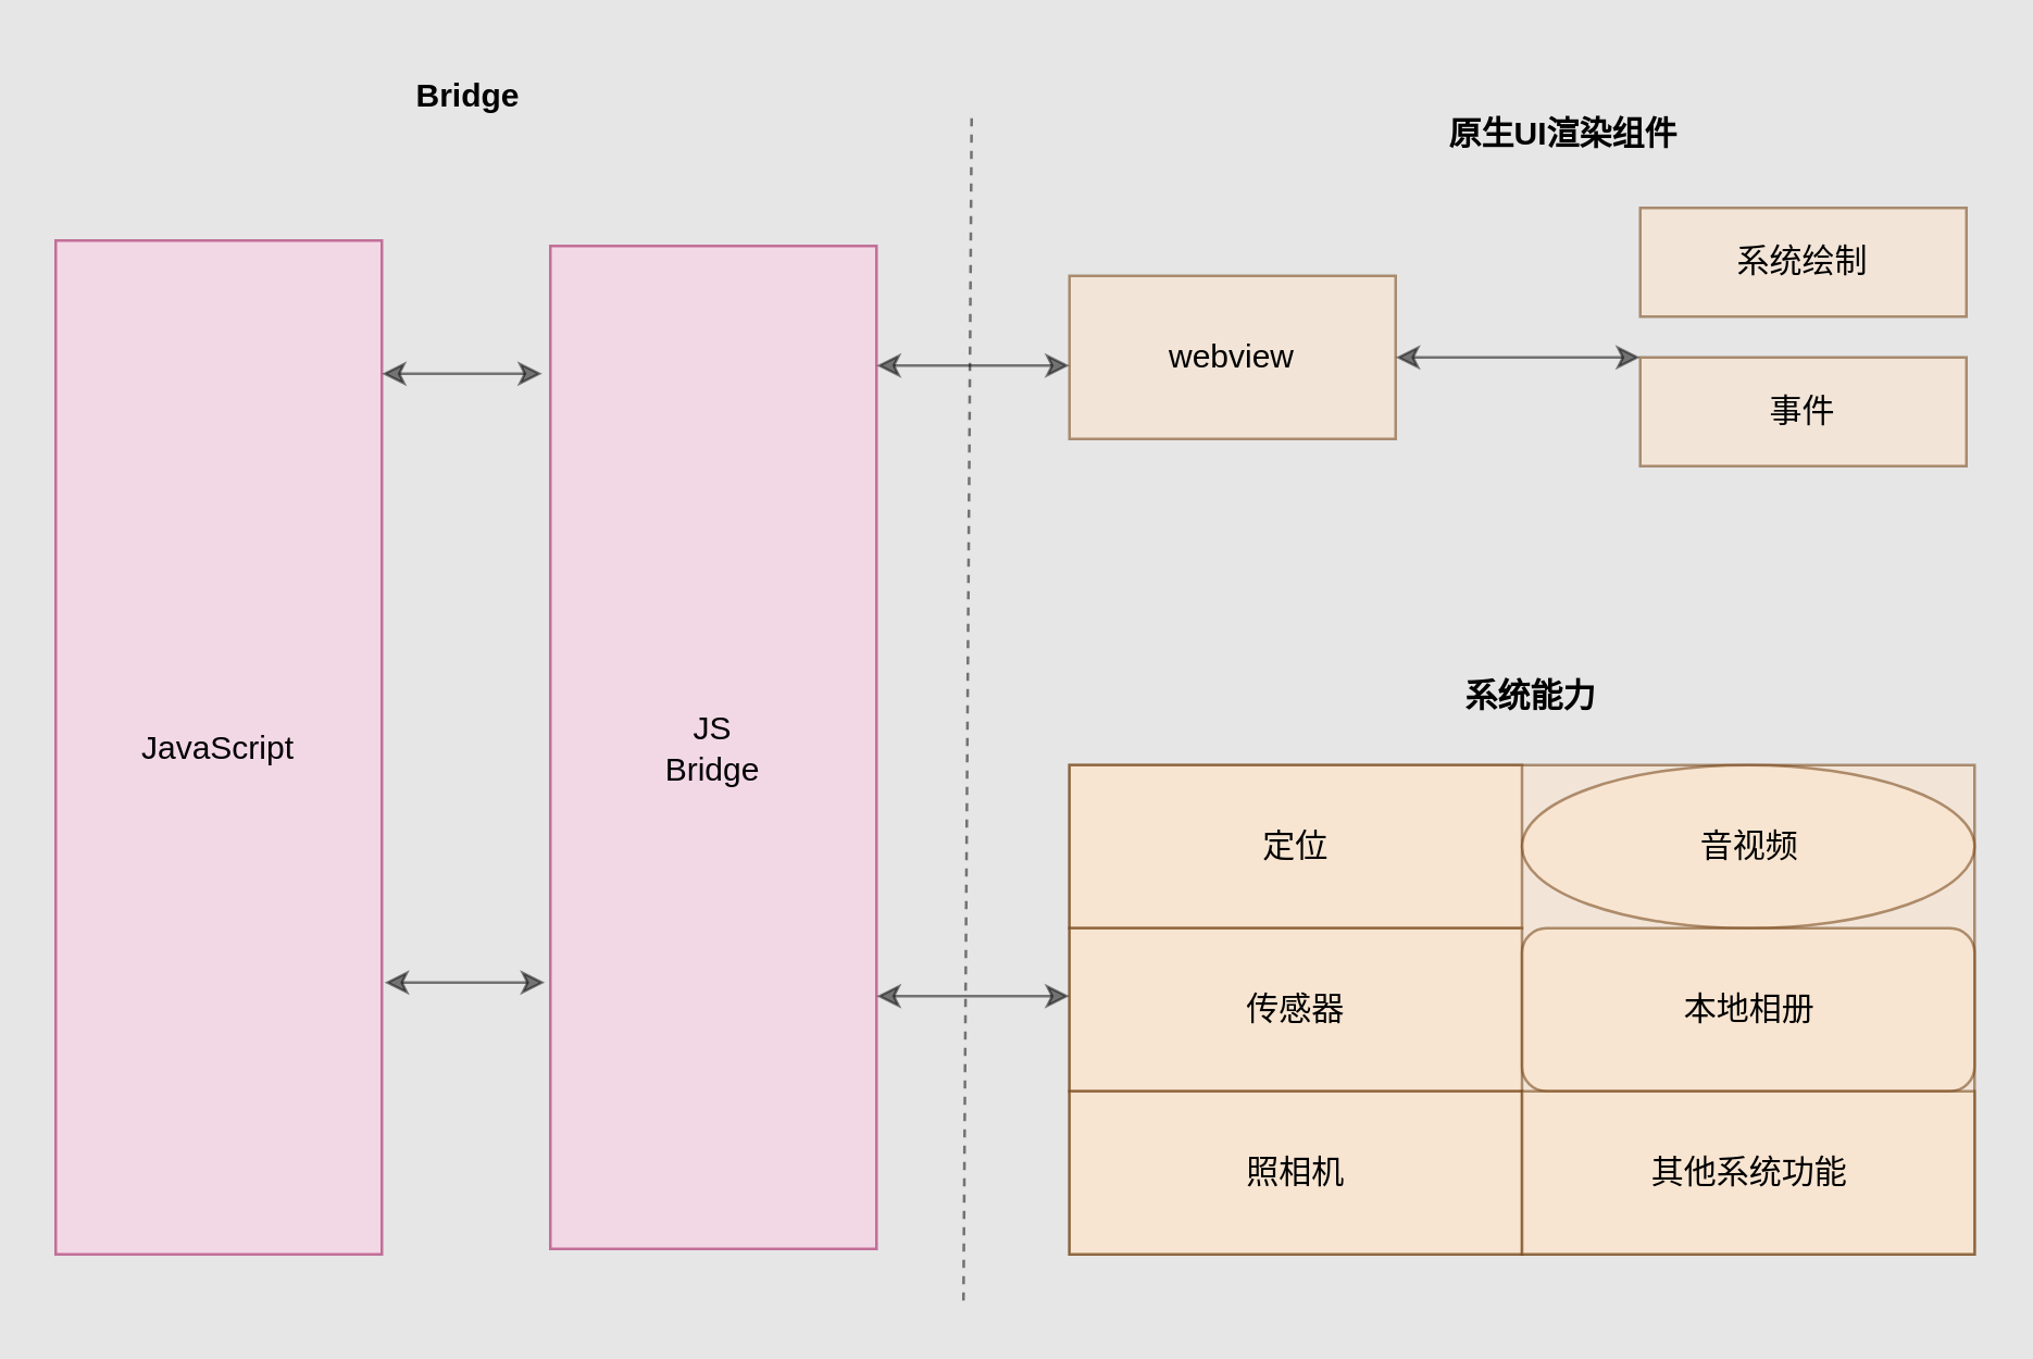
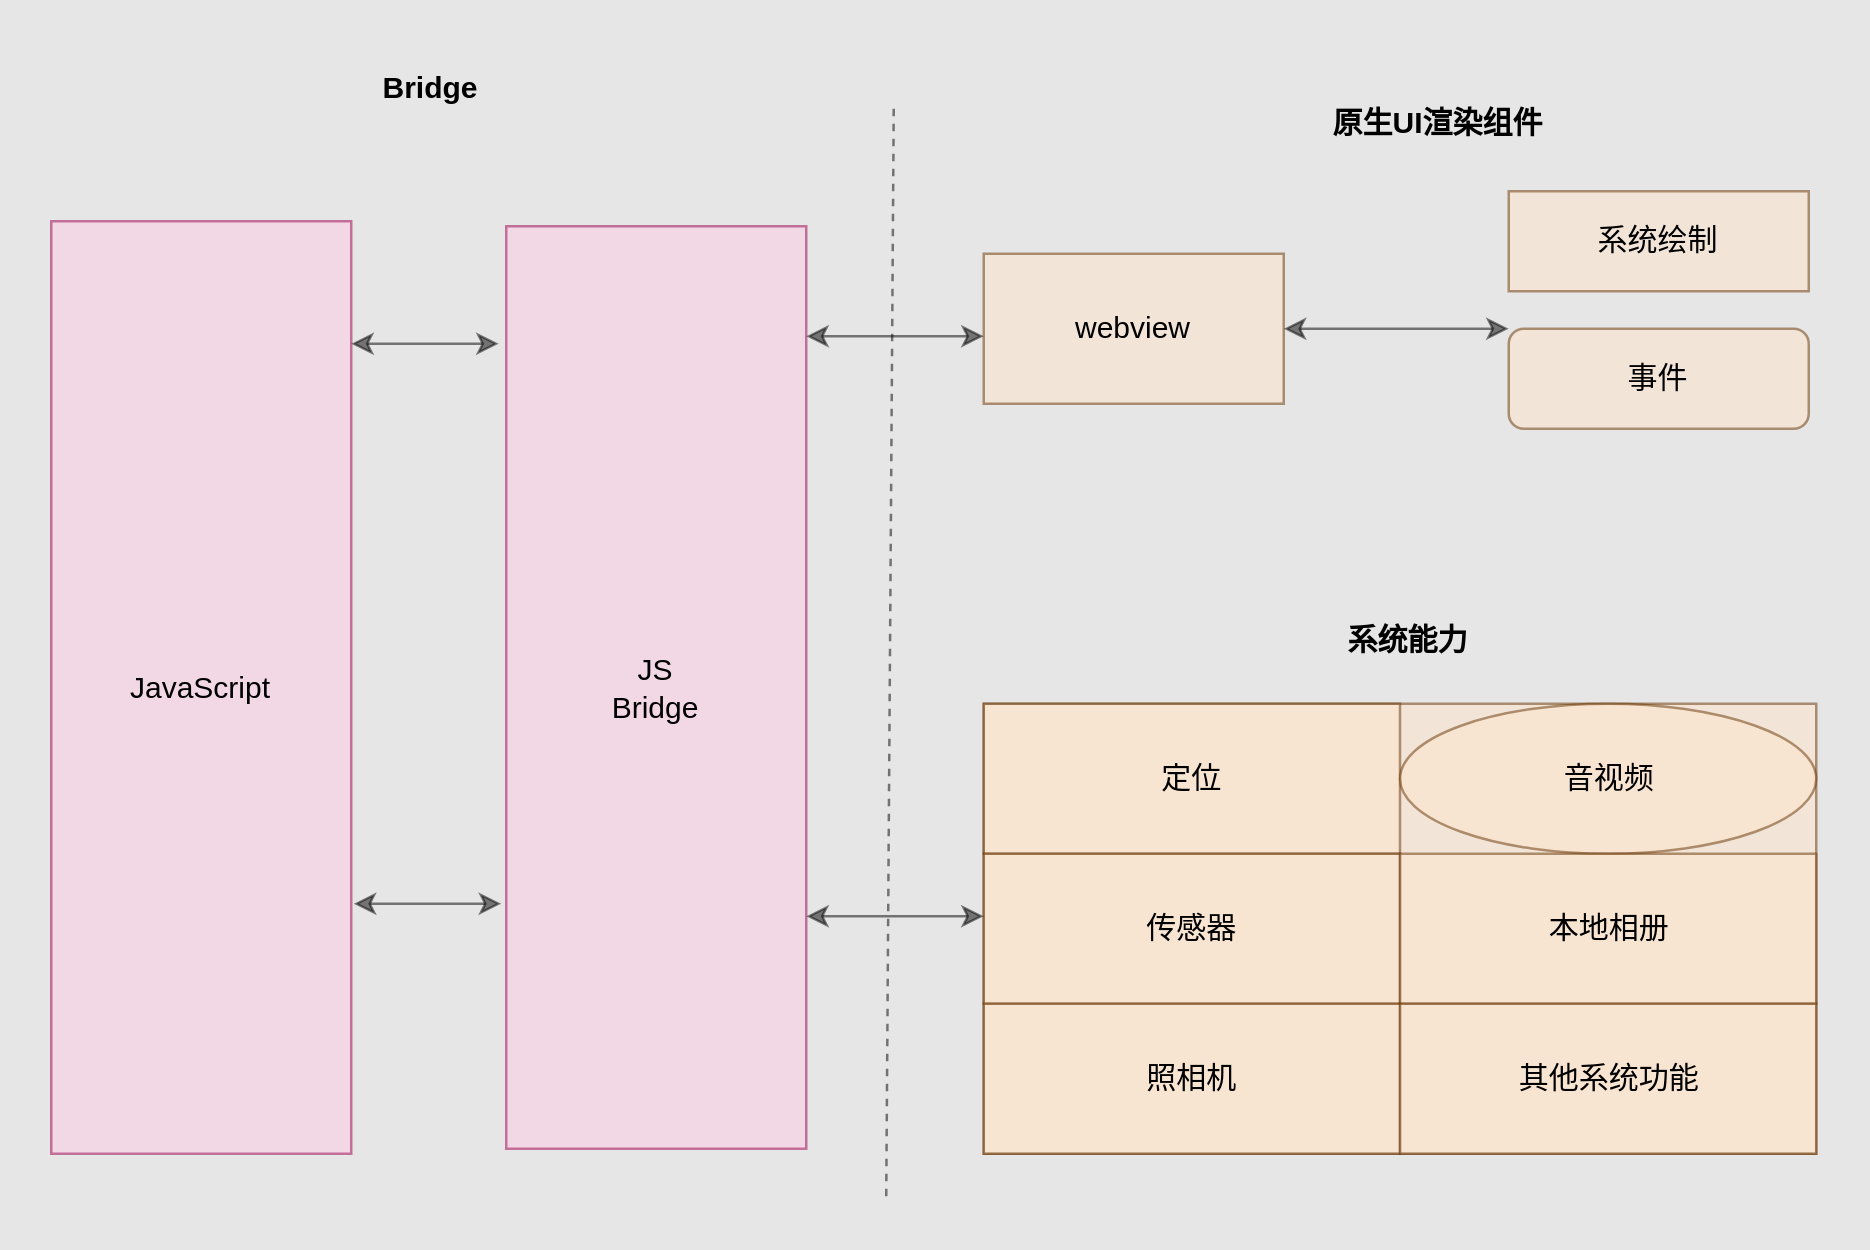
  <mxCell id="0" />
  <mxCell id="1" parent="0" />
  <mxCell id="2" value="Bridge" style="text;html=1;strokeColor=none;fillColor=none;align=center;verticalAlign=middle;whiteSpace=wrap;rounded=0;fontColor=#000000;fontStyle=1;opacity=50;" parent="1" vertex="1"><mxGeometry x="142" y="20" width="60" height="30" as="geometry" /></mxCell>
  <mxCell id="3" value="原生UI渲染组件" style="text;html=1;strokeColor=none;fillColor=none;align=center;verticalAlign=middle;whiteSpace=wrap;rounded=0;fontStyle=1;fontColor=#000000;opacity=50;" parent="1" vertex="1"><mxGeometry x="485" y="34" width="180" height="30" as="geometry" /></mxCell>
  <mxCell id="4" value="&lt;font color=&quot;#000000&quot;&gt;webview&lt;/font&gt;" style="rounded=0;whiteSpace=wrap;html=1;fillColor=#FFE6CC;strokeColor=#663300;opacity=50;" parent="1" vertex="1"><mxGeometry x="393" y="101" width="120" height="60" as="geometry" /></mxCell>
  <mxCell id="5" value="&lt;font color=&quot;#000000&quot;&gt;系统绘制&lt;/font&gt;" style="rounded=0;whiteSpace=wrap;html=1;fillColor=#FFE6CC;strokeColor=#663300;opacity=50;" parent="1" vertex="1"><mxGeometry x="603" y="76" width="120" height="40" as="geometry" /></mxCell>
- <mxCell id="6" value="&lt;font color=&quot;#000000&quot;&gt;事件&lt;/font&gt;" style="rounded=0;whiteSpace=wrap;html=1;fillColor=#FFE6CC;strokeColor=#663300;opacity=50;" parent="1" vertex="1"><mxGeometry x="603" y="131" width="120" height="40" as="geometry" /></mxCell>
+ <mxCell id="6" value="&lt;font color=&quot;#000000&quot;&gt;事件&lt;/font&gt;" style="whiteSpace=wrap;html=1;fillColor=#FFE6CC;strokeColor=#663300;opacity=50;rounded=1;" parent="1" vertex="1"><mxGeometry x="603" y="131" width="120" height="40" as="geometry" /></mxCell>
  <mxCell id="7" value="" style="endArrow=classic;startArrow=classic;html=1;fontColor=#000000;entryX=0;entryY=0;entryDx=0;entryDy=0;labelBorderColor=#000000;strokeColor=#000000;opacity=50;" parent="1" target="6" edge="1"><mxGeometry width="50" height="50" relative="1" as="geometry"><mxPoint x="513" y="131" as="sourcePoint" /><mxPoint x="563" y="81" as="targetPoint" /></mxGeometry></mxCell>
  <mxCell id="8" value="系统能力" style="text;html=1;strokeColor=none;fillColor=none;align=center;verticalAlign=middle;whiteSpace=wrap;rounded=0;fontColor=#000000;fontStyle=1;opacity=50;" parent="1" vertex="1"><mxGeometry x="533" y="241" width="60" height="30" as="geometry" /></mxCell>
  <mxCell id="9" value="" style="group;strokeColor=#663300;opacity=50;fillColor=#FFE6CC;" parent="1" vertex="1" connectable="0"><mxGeometry x="393" y="281" width="333" height="180" as="geometry" /></mxCell>
  <mxCell id="10" value="&lt;font color=&quot;#000000&quot;&gt;定位&lt;/font&gt;" style="rounded=0;whiteSpace=wrap;html=1;fillColor=#FFE6CC;strokeColor=#663300;opacity=50;" parent="9" vertex="1"><mxGeometry width="166.5" height="60" as="geometry" /></mxCell>
  <mxCell id="11" value="&lt;font color=&quot;#000000&quot;&gt;音视频&lt;/font&gt;" style="ellipse;whiteSpace=wrap;html=1;fillColor=#FFE6CC;strokeColor=#663300;opacity=50;" parent="9" vertex="1"><mxGeometry x="166.5" width="166.5" height="60" as="geometry" /></mxCell>
  <mxCell id="12" value="&lt;font color=&quot;#000000&quot;&gt;传感器&lt;/font&gt;" style="rounded=0;whiteSpace=wrap;html=1;fillColor=#FFE6CC;strokeColor=#663300;opacity=50;" parent="9" vertex="1"><mxGeometry y="60" width="166.5" height="60" as="geometry" /></mxCell>
- <mxCell id="13" value="&lt;font color=&quot;#000000&quot;&gt;本地相册&lt;/font&gt;" style="whiteSpace=wrap;html=1;fillColor=#FFE6CC;strokeColor=#663300;opacity=50;rounded=1;" parent="9" vertex="1"><mxGeometry x="166.5" y="60" width="166.5" height="60" as="geometry" /></mxCell>
+ <mxCell id="13" value="&lt;font color=&quot;#000000&quot;&gt;本地相册&lt;/font&gt;" style="rounded=0;whiteSpace=wrap;html=1;fillColor=#FFE6CC;strokeColor=#663300;opacity=50;" parent="9" vertex="1"><mxGeometry x="166.5" y="60" width="166.5" height="60" as="geometry" /></mxCell>
  <mxCell id="14" value="&lt;font color=&quot;#000000&quot;&gt;照相机&lt;/font&gt;" style="rounded=0;whiteSpace=wrap;html=1;fillColor=#FFE6CC;strokeColor=#663300;opacity=50;" parent="9" vertex="1"><mxGeometry y="120" width="166.5" height="60" as="geometry" /></mxCell>
  <mxCell id="15" value="&lt;font color=&quot;#000000&quot;&gt;其他系统功能&lt;/font&gt;" style="rounded=0;whiteSpace=wrap;html=1;fillColor=#FFE6CC;strokeColor=#663300;opacity=50;" parent="9" vertex="1"><mxGeometry x="166.5" y="120" width="166.5" height="60" as="geometry" /></mxCell>
  <mxCell id="16" value="JavaScript" style="rounded=0;whiteSpace=wrap;html=1;strokeColor=#99004D;fontColor=#000000;fillColor=#FFCCE6;opacity=50;" parent="1" vertex="1"><mxGeometry x="20" y="88" width="120" height="373" as="geometry" /></mxCell>
  <mxCell id="17" value="JS&lt;br&gt;Bridge" style="rounded=0;whiteSpace=wrap;html=1;strokeColor=#99004D;fontColor=#000000;fillColor=#FFCCE6;opacity=50;" parent="1" vertex="1"><mxGeometry x="202" y="90" width="120" height="369" as="geometry" /></mxCell>
  <mxCell id="18" value="" style="endArrow=classic;startArrow=classic;html=1;labelBorderColor=#000000;strokeColor=#000000;fontColor=#000000;opacity=50;" parent="1" edge="1"><mxGeometry width="50" height="50" relative="1" as="geometry"><mxPoint x="141" y="361" as="sourcePoint" /><mxPoint x="200" y="361" as="targetPoint" /></mxGeometry></mxCell>
  <mxCell id="19" value="" style="endArrow=classic;startArrow=classic;html=1;labelBorderColor=#000000;strokeColor=#000000;fontColor=#000000;opacity=50;" parent="1" edge="1"><mxGeometry width="50" height="50" relative="1" as="geometry"><mxPoint x="322" y="366" as="sourcePoint" /><mxPoint x="393" y="366" as="targetPoint" /></mxGeometry></mxCell>
  <mxCell id="20" value="" style="endArrow=none;dashed=1;html=1;labelBorderColor=#000000;strokeColor=#000000;fontColor=#000000;opacity=50;" parent="1" edge="1"><mxGeometry width="50" height="50" relative="1" as="geometry"><mxPoint x="354" y="478" as="sourcePoint" /><mxPoint x="357" y="42" as="targetPoint" /></mxGeometry></mxCell>
  <mxCell id="21" value="" style="endArrow=classic;startArrow=classic;html=1;labelBorderColor=#000000;strokeColor=#000000;fontColor=#000000;opacity=50;" edge="1" parent="1"><mxGeometry width="50" height="50" relative="1" as="geometry"><mxPoint x="140" y="137" as="sourcePoint" /><mxPoint x="199" y="137" as="targetPoint" /></mxGeometry></mxCell>
  <mxCell id="22" value="" style="endArrow=classic;startArrow=classic;html=1;labelBorderColor=#000000;strokeColor=#000000;fontColor=#000000;opacity=50;" edge="1" parent="1"><mxGeometry width="50" height="50" relative="1" as="geometry"><mxPoint x="322" y="134" as="sourcePoint" /><mxPoint x="393" y="134" as="targetPoint" /></mxGeometry></mxCell>
